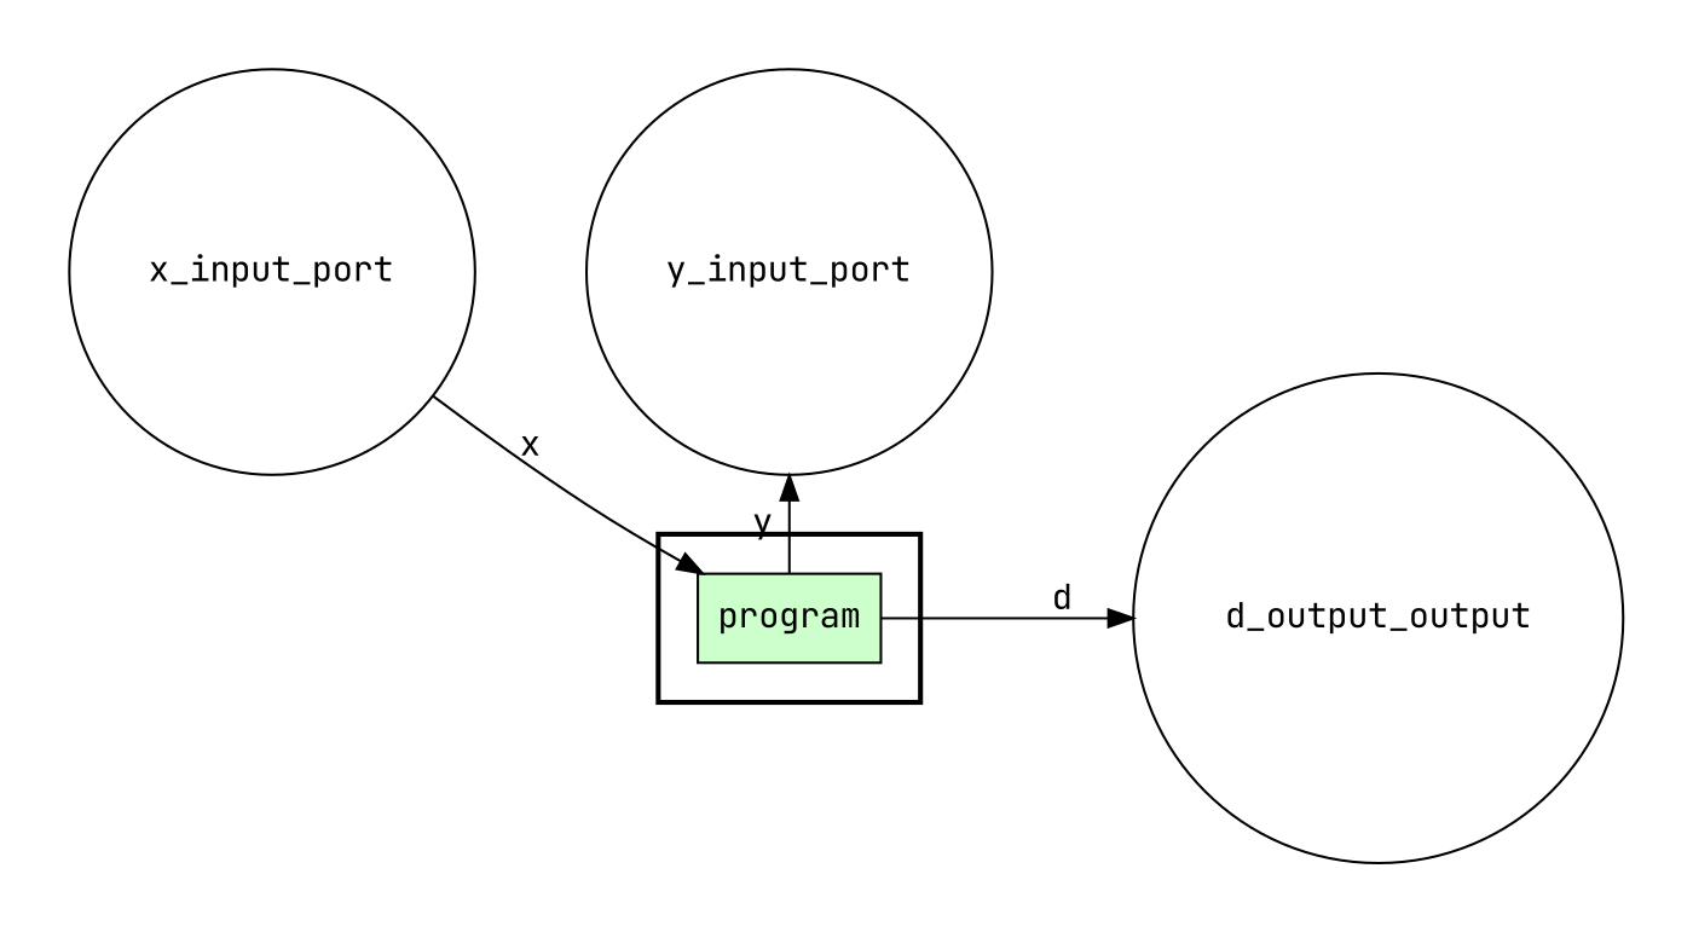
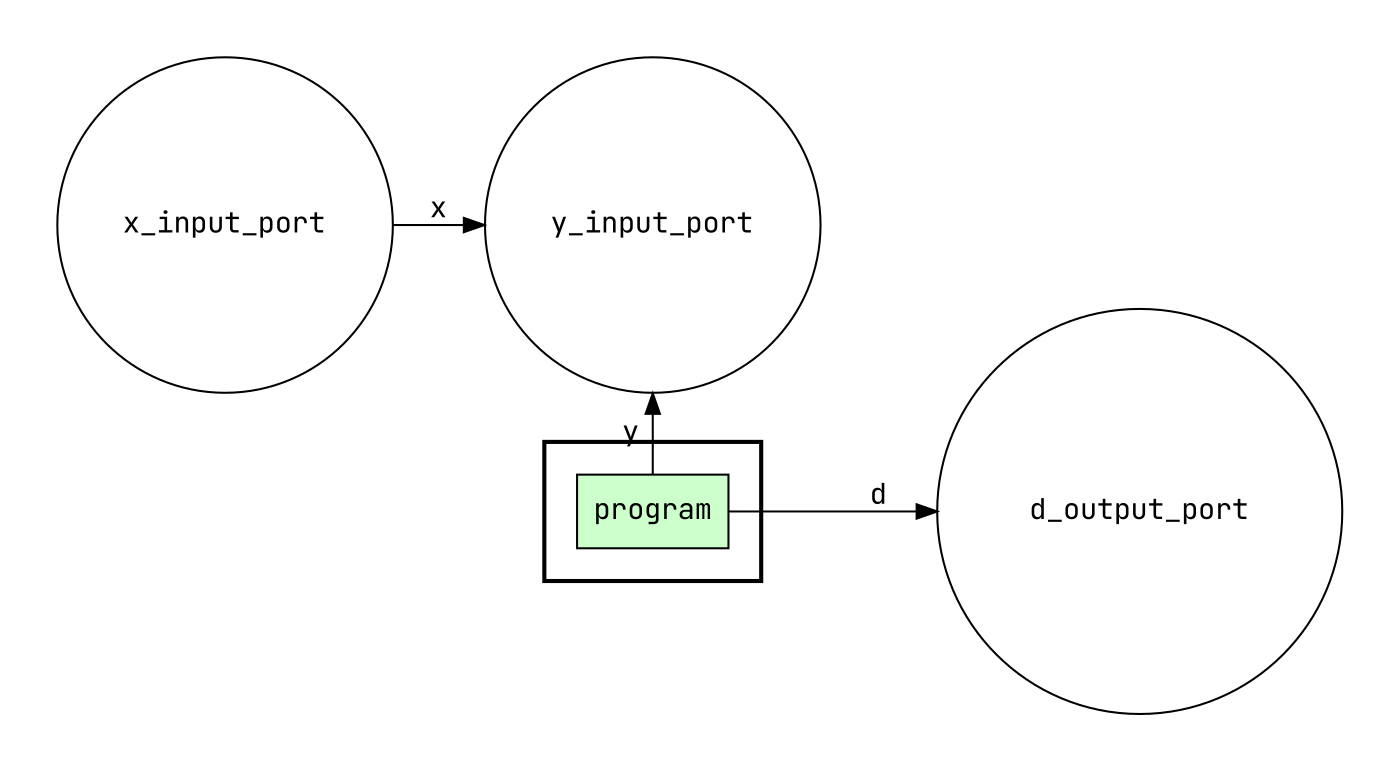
  digraph {
    fontname="JetBrains Mono"
    rankdir=LR
    node [fillcolor="#FFFFFF" fontname="JetBrains Mono" peripheries=1 shape=circle style=filled]
    edge [fontname="JetBrains Mono"]
    program [fillcolor="#CCFFCC" shape=box]
    x_input_port [width=0.2]
    y_input_port [width=0.2]
-   d_output_port [width=0.2 label=d_output_output]
+   d_output_port [width=0.2]
    subgraph cluster_1 {
      color=black
      penwidth=2
      subgraph cluster_2 {
        color=black
        penwidth=0
        program
      }
    }
    subgraph cluster_3 {
      penwidth=0
      subgraph cluster_4 {
        penwidth=0
        x_input_port
        y_input_port
      }
    }
    subgraph cluster_5 {
      penwidth=0
      subgraph cluster_6 {
        penwidth=0
        d_output_port
      }
    }
    program -> y_input_port [label=y]
    program -> d_output_port [label=d]
-   x_input_port -> program [label=x]
+   x_input_port -> y_input_port [label=x]
  }
